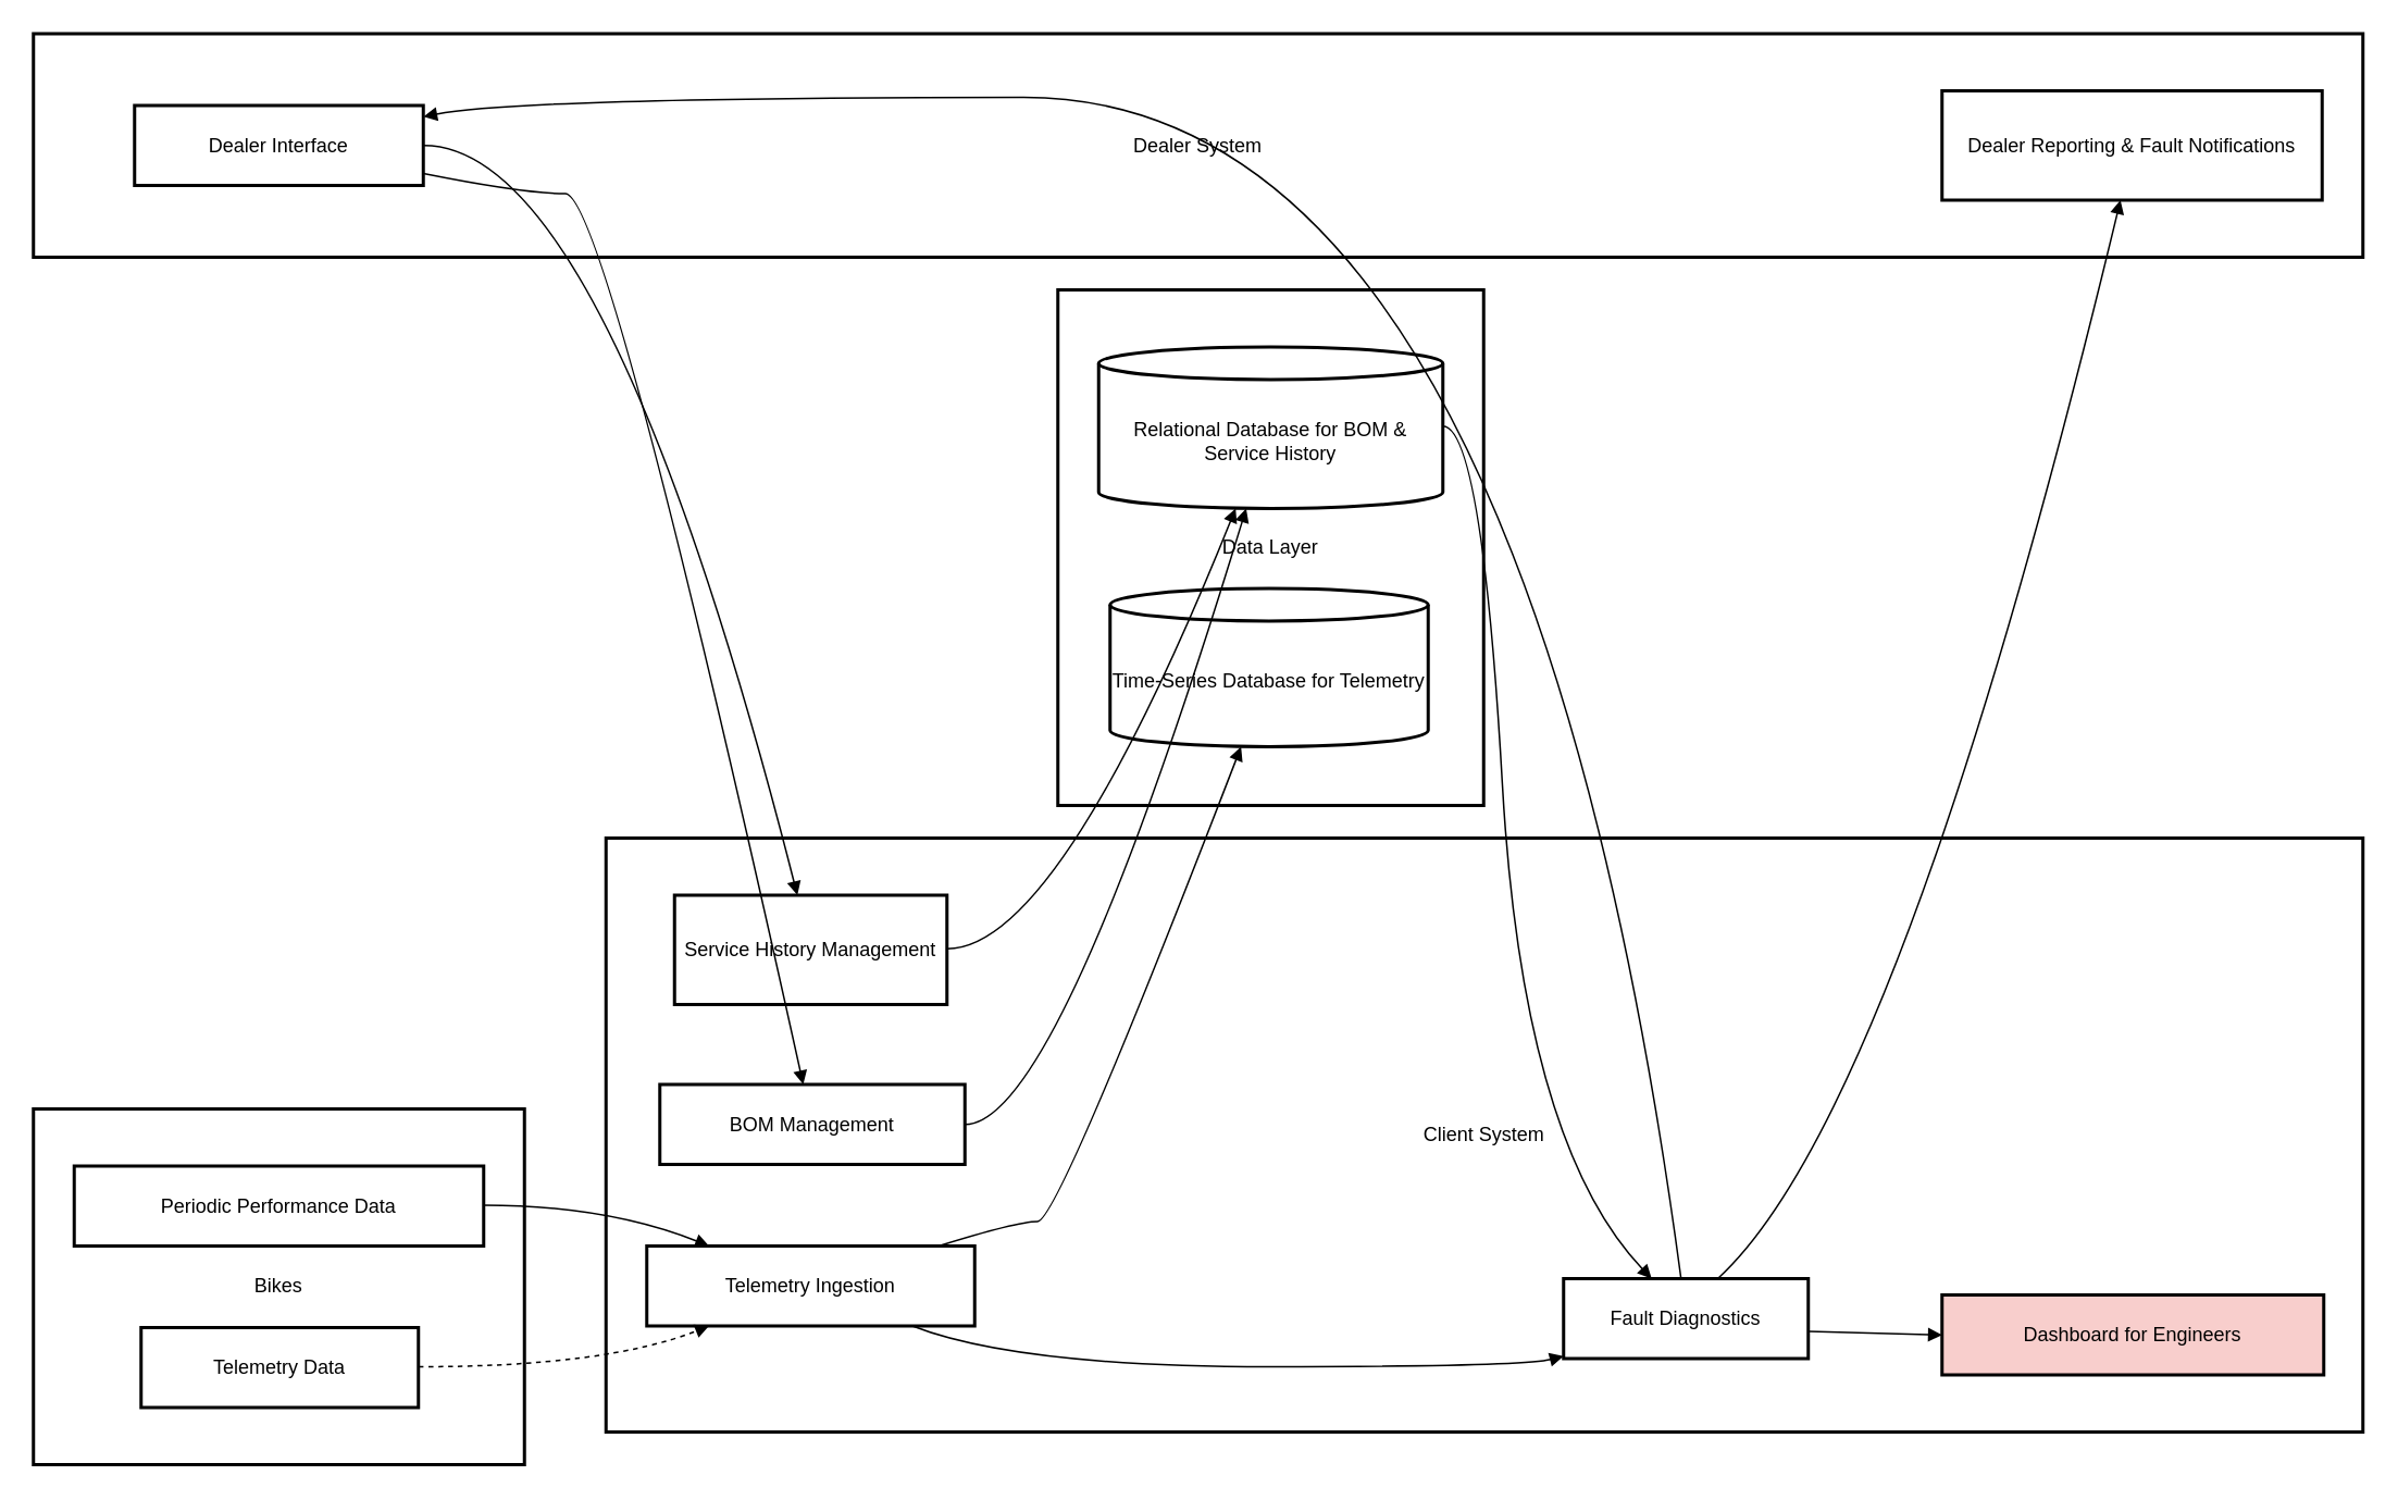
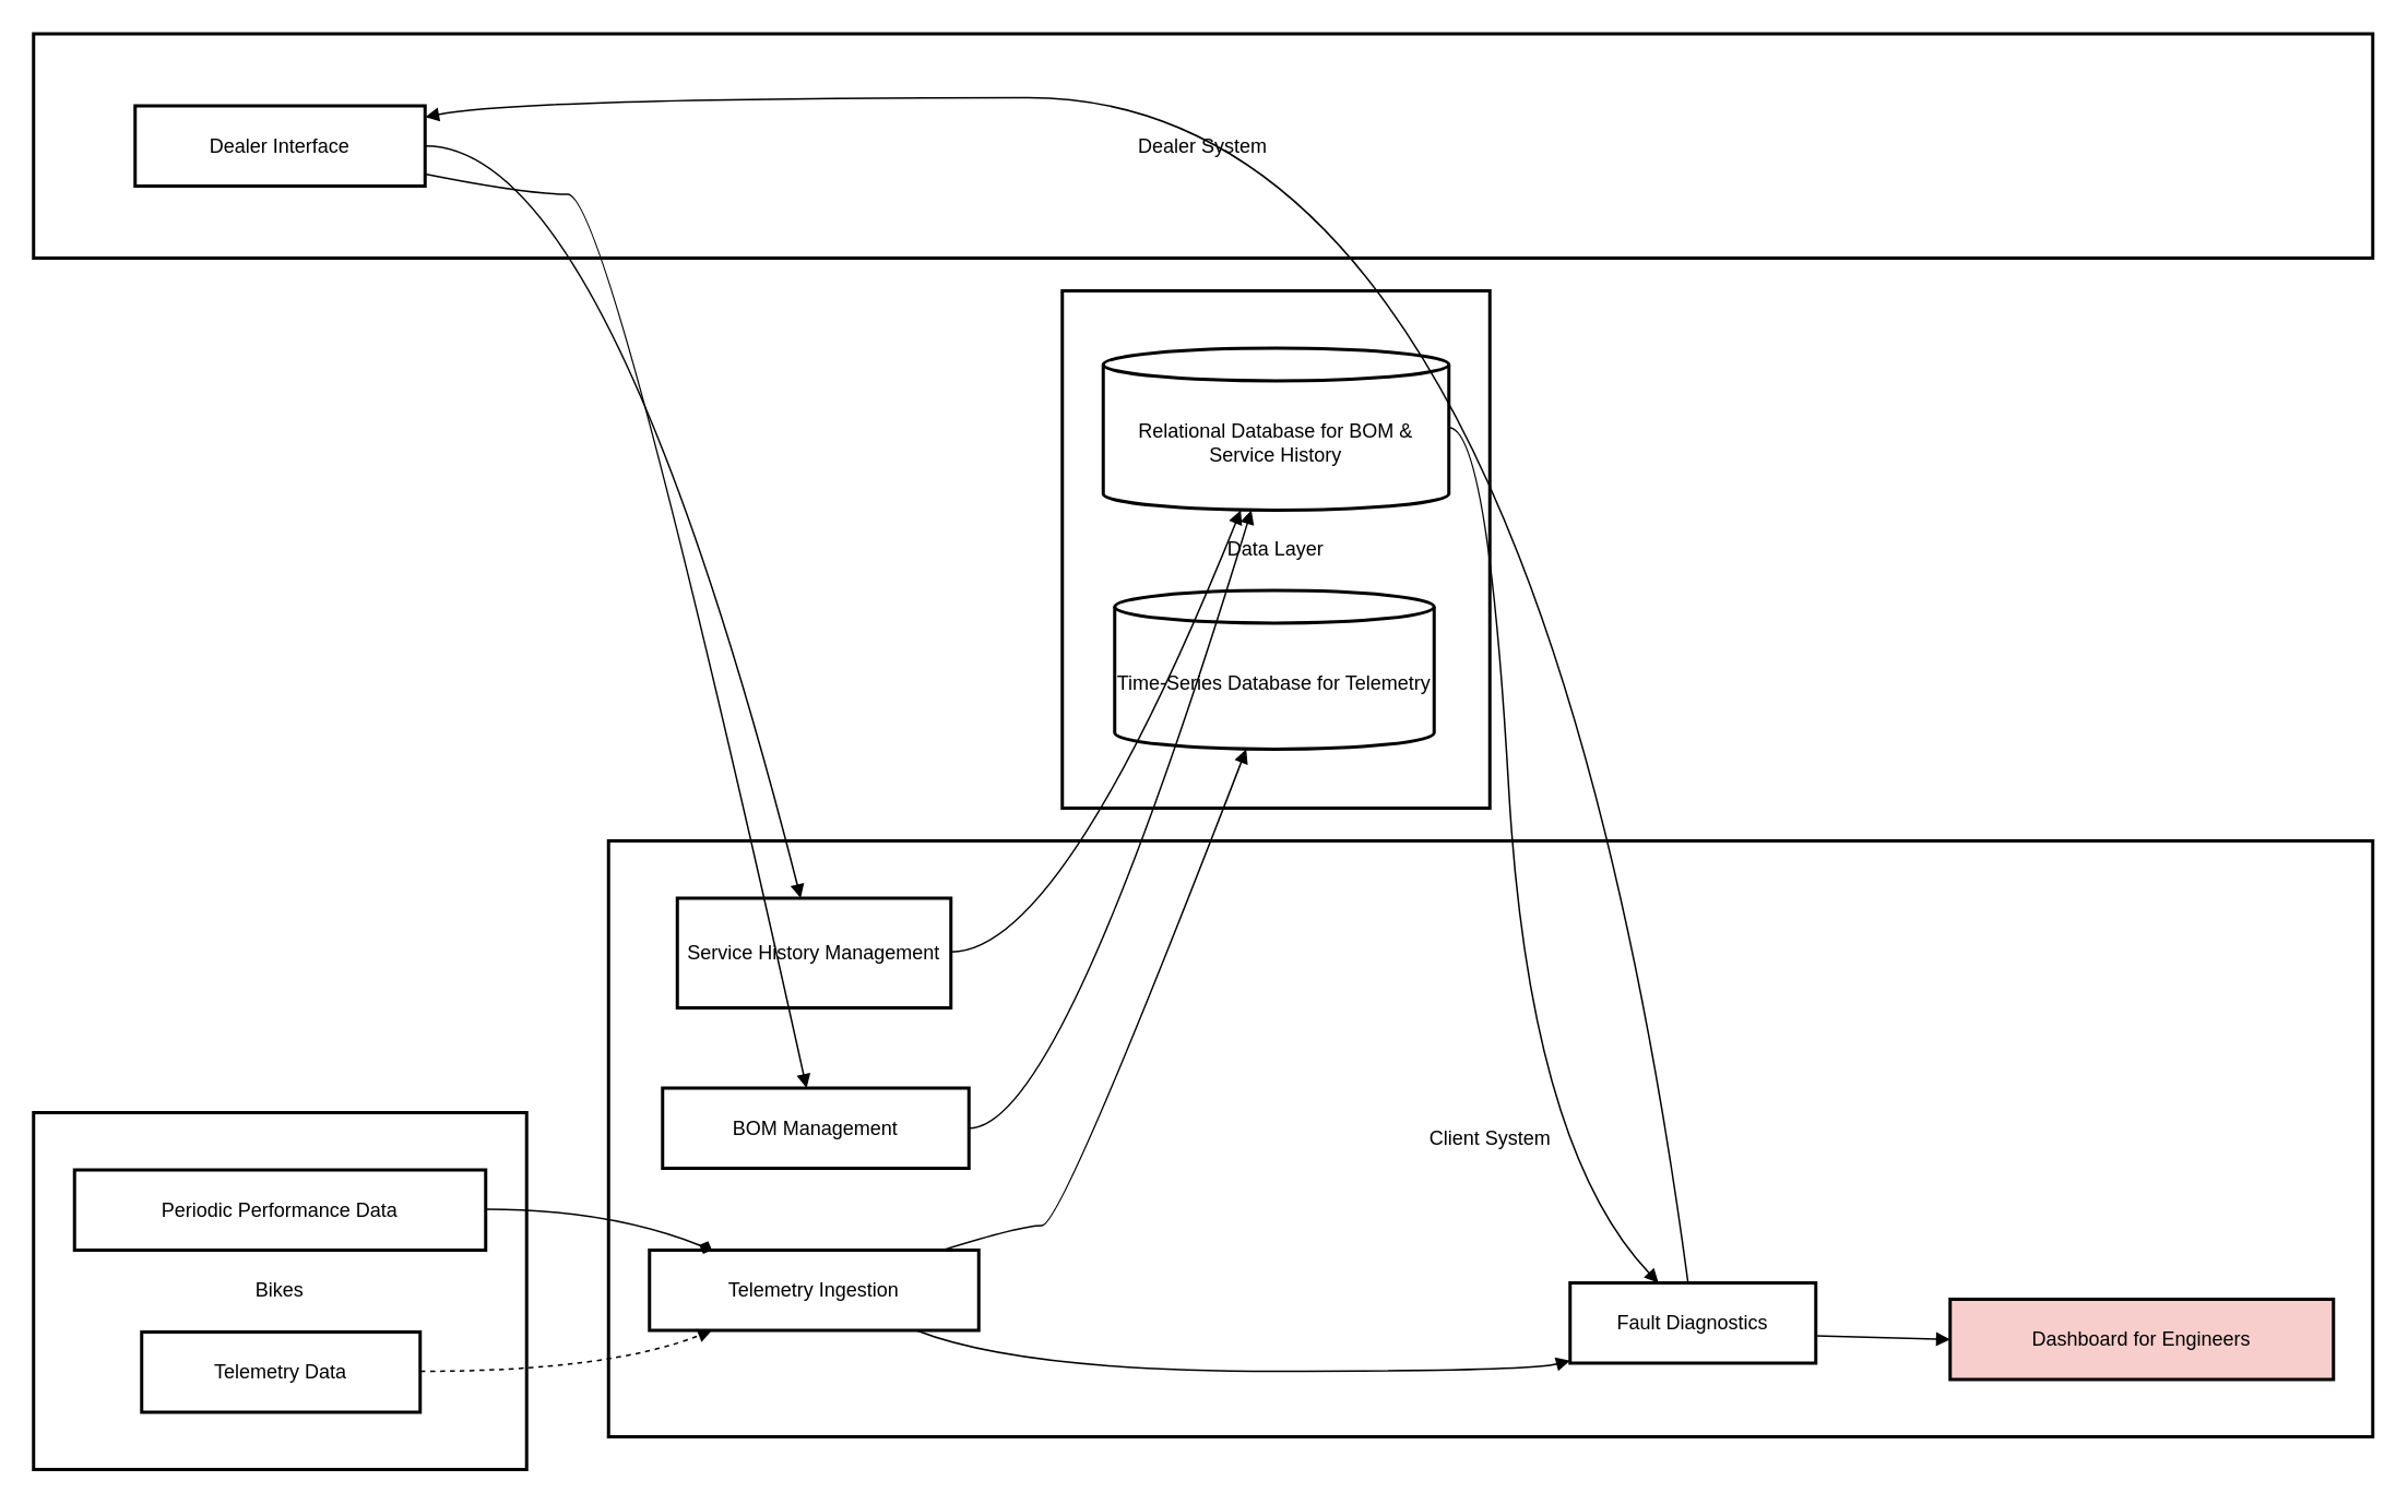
  <mxCell id="0" />
  <mxCell id="1" parent="0" />
  <mxCell id="2" value="Bikes" style="whiteSpace=wrap;strokeWidth=2;" vertex="1" parent="1"><mxGeometry x="20" y="679" width="301" height="218" as="geometry" /></mxCell>
  <mxCell id="3" value="Data Layer" style="whiteSpace=wrap;strokeWidth=2;" vertex="1" parent="1"><mxGeometry x="648" y="177" width="261" height="316" as="geometry" /></mxCell>
  <mxCell id="4" value="Client System" style="whiteSpace=wrap;strokeWidth=2;" vertex="1" parent="1"><mxGeometry x="371" y="513" width="1077" height="364" as="geometry" /></mxCell>
  <mxCell id="5" value="Dealer System" style="whiteSpace=wrap;strokeWidth=2;" vertex="1" parent="1"><mxGeometry x="20" y="20" width="1428" height="137" as="geometry" /></mxCell>
  <mxCell id="6" value="Dealer Interface" style="whiteSpace=wrap;strokeWidth=2;" vertex="1" parent="1"><mxGeometry x="82" y="64" width="177" height="49" as="geometry" /></mxCell>
- <mxCell id="7" value="Dealer Reporting &amp; Fault Notifications" style="whiteSpace=wrap;strokeWidth=2;" vertex="1" parent="1"><mxGeometry x="1190" y="55" width="233" height="67" as="geometry" /></mxCell>
  <mxCell id="8" value="BOM Management" style="whiteSpace=wrap;strokeWidth=2;" vertex="1" parent="1"><mxGeometry x="404" y="664" width="187" height="49" as="geometry" /></mxCell>
  <mxCell id="9" value="Service History Management" style="whiteSpace=wrap;strokeWidth=2;" vertex="1" parent="1"><mxGeometry x="413" y="548" width="167" height="67" as="geometry" /></mxCell>
  <mxCell id="10" value="Telemetry Ingestion" style="whiteSpace=wrap;strokeWidth=2;" vertex="1" parent="1"><mxGeometry x="396" y="763" width="201" height="49" as="geometry" /></mxCell>
  <mxCell id="11" value="Fault Diagnostics" style="whiteSpace=wrap;strokeWidth=2;" vertex="1" parent="1"><mxGeometry x="958" y="783" width="150" height="49" as="geometry" /></mxCell>
  <mxCell id="12" value="Dashboard for Engineers" style="whiteSpace=wrap;strokeWidth=2;fillColor=#f8cecc;" vertex="1" parent="1"><mxGeometry x="1190" y="793" width="234" height="49" as="geometry" /></mxCell>
  <mxCell id="13" value="Relational Database for BOM &amp; Service History" style="shape=cylinder3;boundedLbl=1;backgroundOutline=1;size=10;strokeWidth=2;whiteSpace=wrap;" vertex="1" parent="1"><mxGeometry x="673" y="212" width="211" height="99" as="geometry" /></mxCell>
  <mxCell id="14" value="Time-Series Database for Telemetry" style="shape=cylinder3;boundedLbl=1;backgroundOutline=1;size=10;strokeWidth=2;whiteSpace=wrap;" vertex="1" parent="1"><mxGeometry x="680" y="360" width="195" height="97" as="geometry" /></mxCell>
  <mxCell id="15" value="Telemetry Data" style="whiteSpace=wrap;strokeWidth=2;" vertex="1" parent="1"><mxGeometry x="86" y="813" width="170" height="49" as="geometry" /></mxCell>
  <mxCell id="16" value="Periodic Performance Data" style="whiteSpace=wrap;strokeWidth=2;" vertex="1" parent="1"><mxGeometry x="45" y="714" width="251" height="49" as="geometry" /></mxCell>
  <mxCell id="17" value="" style="curved=1;startArrow=none;endArrow=block;exitX=1;exitY=0.49;entryX=0.19;entryY=1;rounded=0;dashed=1;" edge="1" parent="1" source="15" target="10"><mxGeometry relative="1" as="geometry"><Array as="points"><mxPoint x="371" y="837" /></Array></mxGeometry></mxCell>
- <mxCell id="18" value="" style="curved=1;startArrow=none;endArrow=block;exitX=1;exitY=0.49;entryX=0.19;entryY=0;rounded=0;" edge="1" parent="1" source="16" target="10"><mxGeometry relative="1" as="geometry"><Array as="points"><mxPoint x="371" y="738" /></Array></mxGeometry></mxCell>
+ <mxCell id="18" value="" style="curved=1;startArrow=none;endArrow=diamond;exitX=1;exitY=0.49;entryX=0.19;entryY=0;rounded=0;" edge="1" parent="1" source="16" target="10"><mxGeometry relative="1" as="geometry"><Array as="points"><mxPoint x="371" y="738" /></Array></mxGeometry></mxCell>
  <mxCell id="19" value="" style="curved=1;startArrow=none;endArrow=block;exitX=0.89;exitY=0;entryX=0.41;entryY=1.01;rounded=0;" edge="1" parent="1" source="10" target="14"><mxGeometry relative="1" as="geometry"><Array as="points"><mxPoint x="623" y="748" /><mxPoint x="648" y="748" /></Array></mxGeometry></mxCell>
  <mxCell id="20" value="" style="curved=1;startArrow=none;endArrow=block;exitX=0.81;exitY=1;entryX=0;entryY=0.97;rounded=0;" edge="1" parent="1" source="10" target="11"><mxGeometry relative="1" as="geometry"><Array as="points"><mxPoint x="623" y="837" /><mxPoint x="933" y="837" /></Array></mxGeometry></mxCell>
  <mxCell id="21" value="" style="curved=1;startArrow=none;endArrow=block;exitX=1;exitY=0.5;entryX=0.43;entryY=0.99;rounded=0;" edge="1" parent="1" source="8" target="13"><mxGeometry relative="1" as="geometry"><Array as="points"><mxPoint x="648" y="689" /></Array></mxGeometry></mxCell>
  <mxCell id="22" value="" style="curved=1;startArrow=none;endArrow=block;exitX=1;exitY=0.49;entryX=0.4;entryY=0.99;rounded=0;" edge="1" parent="1" source="9" target="13"><mxGeometry relative="1" as="geometry"><Array as="points"><mxPoint x="648" y="581" /></Array></mxGeometry></mxCell>
  <mxCell id="23" value="" style="curved=1;startArrow=none;endArrow=block;exitX=1;exitY=0.49;entryX=0.36;entryY=0;rounded=0;" edge="1" parent="1" source="13" target="11"><mxGeometry relative="1" as="geometry"><Array as="points"><mxPoint x="908" y="261" /><mxPoint x="933" y="700" /></Array></mxGeometry></mxCell>
  <mxCell id="24" value="" style="curved=1;startArrow=none;endArrow=block;exitX=1;exitY=0.66;entryX=0;entryY=0.5;rounded=0;" edge="1" parent="1" source="11" target="12"><mxGeometry relative="1" as="geometry"><Array as="points"><mxPoint x="1165" y="817" /></Array></mxGeometry></mxCell>
  <mxCell id="25" value="" style="curved=1;startArrow=none;endArrow=block;exitX=0.48;exitY=0;entryX=1;entryY=0.14;rounded=0;" edge="1" parent="1" source="11" target="6"><mxGeometry relative="1" as="geometry"><Array as="points"><mxPoint x="933" y="59" /><mxPoint x="321" y="59" /></Array></mxGeometry></mxCell>
- <mxCell id="26" value="" style="curved=1;startArrow=none;endArrow=block;exitX=0.63;exitY=0;entryX=0.47;entryY=0.99;rounded=0;" edge="1" parent="1" source="11" target="7"><mxGeometry relative="1" as="geometry"><Array as="points"><mxPoint x="1165" y="680" /></Array></mxGeometry></mxCell>
  <mxCell id="27" value="" style="curved=1;startArrow=none;endArrow=block;exitX=1;exitY=0.5;entryX=0.45;entryY=-0.01;rounded=0;" edge="1" parent="1" source="6" target="9"><mxGeometry relative="1" as="geometry"><Array as="points"><mxPoint x="371" y="88" /></Array></mxGeometry></mxCell>
  <mxCell id="28" value="" style="curved=1;startArrow=none;endArrow=block;exitX=1;exitY=0.85;entryX=0.47;entryY=0;rounded=0;" edge="1" parent="1" source="6" target="8"><mxGeometry relative="1" as="geometry"><Array as="points"><mxPoint x="321" y="118" /><mxPoint x="371" y="118" /></Array></mxGeometry></mxCell>
